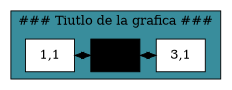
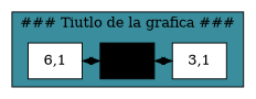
  digraph {
    node [fillcolor=white shape=box style=filled]
    edge [dir=both]
-   n1 [group=1 label="1,1"]
+   n1 [group=1 label="6,1"]
    n2 [fillcolor=black group=2 label="2,1"]
    n3 [group=3 label="3,1"]
    subgraph cluster_1 {
      bgcolor="#398D9C"
      label="### Tiutlo de la grafica ###"
      subgraph sub_2 {
        bgcolor="#398D9C"
        label="### Tiutlo de la grafica ###"
        rank=same
        n1
        n2
        n3
      }
    }
    n1 -> n2
    n2 -> n3
  }
